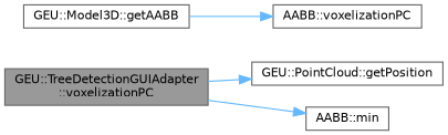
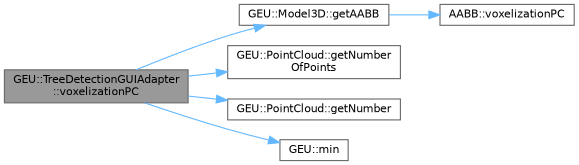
  digraph {
    rankdir=LR
    node [color=grey40 fillcolor=white fontname=Helvetica fontsize=10 shape=box style=filled]
    edge [color=steelblue1 fontname=Helvetica fontsize=10 labelfontname=Helvetica labelfontsize=10 style=solid]
    n1 [color=gray40 fillcolor=grey60 fontcolor=black height=0.2 label="GEU::TreeDetectionGUIAdapter\l::voxelizationPC" width=0.4]
    n2 [height=0.2 label="GEU::Model3D::getAABB" width=0.4]
-   n4 [height=0.2 label="GEU::PointCloud::getPosition" width=0.4]
-   n5 [height=0.2 label="AABB::min" width=0.4]
+   n3 [height=0.2 label="GEU::PointCloud::getNumber\lOfPoints" width=0.4]
+   n4 [height=0.2 label="GEU::PointCloud::getNumber" width=0.4]
+   n5 [height=0.2 label="GEU::min" width=0.4]
    n6 [height=0.2 label="AABB::voxelizationPC" width=0.4]
+   n1 -> n2
+   n1 -> n3
    n1 -> n4
    n1 -> n5
    n2 -> n6
  }
